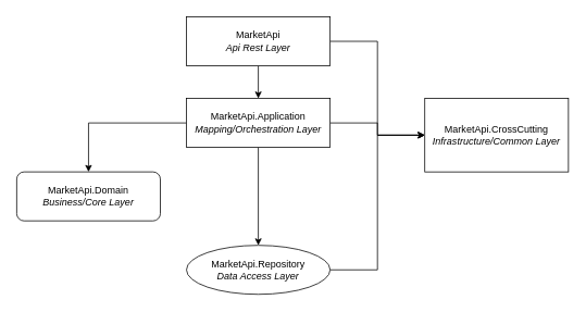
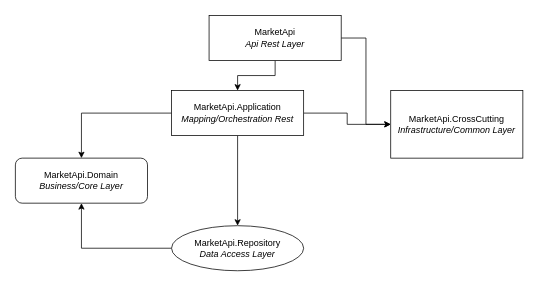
  <mxCell id="0" />
  <mxCell id="1" parent="0" />
  <mxCell id="2" value="" style="edgeStyle=orthogonalEdgeStyle;rounded=0;orthogonalLoop=1;jettySize=auto;html=1;" edge="1" parent="1" source="4" target="8"><mxGeometry relative="1" as="geometry" /></mxCell>
  <mxCell id="3" style="edgeStyle=orthogonalEdgeStyle;rounded=0;orthogonalLoop=1;jettySize=auto;html=1;exitX=1;exitY=0.5;exitDx=0;exitDy=0;entryX=0;entryY=0.5;entryDx=0;entryDy=0;" edge="1" parent="1" source="4" target="9"><mxGeometry relative="1" as="geometry" /></mxCell>
- <mxCell id="4" value="MarketApi&lt;br&gt;&lt;i&gt;Api Rest Layer&lt;/i&gt;" style="rounded=0;whiteSpace=wrap;html=1;" vertex="1" parent="1"><mxGeometry x="228" y="20" width="176" height="60" as="geometry" /></mxCell>
+ <mxCell id="4" value="MarketApi&lt;br&gt;&lt;i&gt;Api Rest Layer&lt;/i&gt;" style="rounded=0;whiteSpace=wrap;html=1;" vertex="1" parent="1"><mxGeometry x="278" y="20" width="176" height="60" as="geometry" /></mxCell>
  <mxCell id="5" style="edgeStyle=orthogonalEdgeStyle;rounded=0;orthogonalLoop=1;jettySize=auto;html=1;exitX=0;exitY=0.5;exitDx=0;exitDy=0;entryX=0.5;entryY=0;entryDx=0;entryDy=0;" edge="1" parent="1" source="8" target="10"><mxGeometry relative="1" as="geometry" /></mxCell>
  <mxCell id="6" style="edgeStyle=orthogonalEdgeStyle;rounded=0;orthogonalLoop=1;jettySize=auto;html=1;exitX=0.5;exitY=1;exitDx=0;exitDy=0;entryX=0.5;entryY=0;entryDx=0;entryDy=0;" edge="1" parent="1" source="8" target="13"><mxGeometry relative="1" as="geometry" /></mxCell>
  <mxCell id="7" style="edgeStyle=orthogonalEdgeStyle;rounded=0;orthogonalLoop=1;jettySize=auto;html=1;exitX=1;exitY=0.5;exitDx=0;exitDy=0;entryX=0;entryY=0.5;entryDx=0;entryDy=0;" edge="1" parent="1" source="8" target="9"><mxGeometry relative="1" as="geometry" /></mxCell>
- <mxCell id="8" value="MarketApi.Application&lt;br&gt;&lt;i&gt;Mapping/Orchestration Layer&lt;/i&gt;" style="rounded=0;whiteSpace=wrap;html=1;" vertex="1" parent="1"><mxGeometry x="228" y="120" width="176" height="60" as="geometry" /></mxCell>
+ <mxCell id="8" value="MarketApi.Application&lt;br&gt;&lt;i&gt;Mapping/Orchestration Rest&lt;/i&gt;" style="rounded=0;whiteSpace=wrap;html=1;" vertex="1" parent="1"><mxGeometry x="228" y="120" width="176" height="60" as="geometry" /></mxCell>
  <mxCell id="9" value="MarketApi.CrossCutting&lt;br&gt;&lt;i&gt;Infrastructure/Common Layer&lt;/i&gt;" style="rounded=0;whiteSpace=wrap;html=1;" vertex="1" parent="1"><mxGeometry x="520" y="120" width="176" height="90" as="geometry" /></mxCell>
  <mxCell id="10" value="MarketApi.Domain&lt;br&gt;&lt;i&gt;Business/Core Layer&lt;/i&gt;" style="whiteSpace=wrap;html=1;rounded=1;" vertex="1" parent="1"><mxGeometry x="20" y="210" width="176" height="60" as="geometry" /></mxCell>
- <mxCell id="12" style="edgeStyle=orthogonalEdgeStyle;rounded=0;orthogonalLoop=1;jettySize=auto;html=1;exitX=1;exitY=0.5;exitDx=0;exitDy=0;entryX=0;entryY=0.5;entryDx=0;entryDy=0;" edge="1" parent="1" source="13" target="9"><mxGeometry relative="1" as="geometry" /></mxCell>
+ <mxCell id="11" style="edgeStyle=orthogonalEdgeStyle;rounded=0;orthogonalLoop=1;jettySize=auto;html=1;exitX=0;exitY=0.5;exitDx=0;exitDy=0;entryX=0.5;entryY=1;entryDx=0;entryDy=0;" edge="1" parent="1" source="13" target="10"><mxGeometry relative="1" as="geometry"><mxPoint x="120" y="330" as="targetPoint" /></mxGeometry></mxCell>
  <mxCell id="13" value="MarketApi.Repository&lt;br&gt;&lt;i&gt;Data Access Layer&lt;/i&gt;" style="ellipse;whiteSpace=wrap;html=1;" vertex="1" parent="1"><mxGeometry x="228" y="300" width="176" height="60" as="geometry" /></mxCell>
